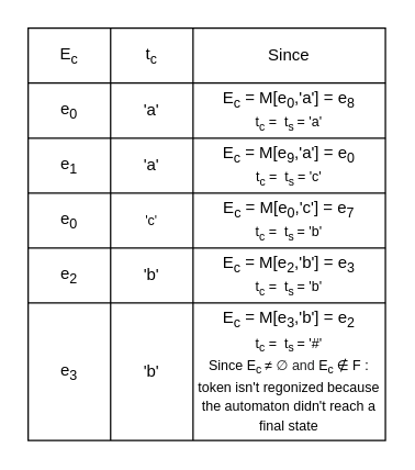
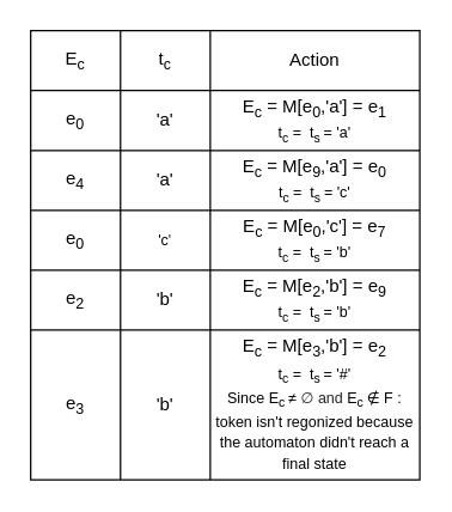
  <mxCell id="0" />
  <mxCell id="1" parent="0" />
  <mxCell id="2" value="" style="shape=table;startSize=0;container=1;collapsible=0;childLayout=tableLayout;fillColor=none;" vertex="1" parent="1"><mxGeometry x="20" y="20" width="260" height="300" as="geometry" /></mxCell>
  <mxCell id="3" value="" style="shape=tableRow;horizontal=0;startSize=0;swimlaneHead=0;swimlaneBody=0;strokeColor=inherit;top=0;left=0;bottom=0;right=0;collapsible=0;dropTarget=0;fillColor=none;points=[[0,0.5],[1,0.5]];portConstraint=eastwest;" vertex="1" parent="2"><mxGeometry width="260" height="40" as="geometry" /></mxCell>
  <mxCell id="4" value="E&lt;sub&gt;c&lt;/sub&gt;" style="shape=partialRectangle;html=1;whiteSpace=wrap;connectable=0;strokeColor=inherit;overflow=hidden;fillColor=none;top=0;left=0;bottom=0;right=0;pointerEvents=1;" vertex="1" parent="3"><mxGeometry width="60" height="40" as="geometry"><mxRectangle width="60" height="40" as="alternateBounds" /></mxGeometry></mxCell>
  <mxCell id="5" value="t&lt;sub&gt;c&lt;/sub&gt;" style="shape=partialRectangle;html=1;whiteSpace=wrap;connectable=0;strokeColor=inherit;overflow=hidden;fillColor=none;top=0;left=0;bottom=0;right=0;pointerEvents=1;" vertex="1" parent="3"><mxGeometry x="60" width="60" height="40" as="geometry"><mxRectangle width="60" height="40" as="alternateBounds" /></mxGeometry></mxCell>
- <mxCell id="6" value="Since" style="shape=partialRectangle;html=1;whiteSpace=wrap;connectable=0;strokeColor=inherit;overflow=hidden;fillColor=none;top=0;left=0;bottom=0;right=0;pointerEvents=1;" vertex="1" parent="3"><mxGeometry x="120" width="140" height="40" as="geometry"><mxRectangle width="140" height="40" as="alternateBounds" /></mxGeometry></mxCell>
+ <mxCell id="6" value="Action" style="shape=partialRectangle;html=1;whiteSpace=wrap;connectable=0;strokeColor=inherit;overflow=hidden;fillColor=none;top=0;left=0;bottom=0;right=0;pointerEvents=1;" vertex="1" parent="3"><mxGeometry x="120" width="140" height="40" as="geometry"><mxRectangle width="140" height="40" as="alternateBounds" /></mxGeometry></mxCell>
  <mxCell id="7" value="" style="shape=tableRow;horizontal=0;startSize=0;swimlaneHead=0;swimlaneBody=0;strokeColor=inherit;top=0;left=0;bottom=0;right=0;collapsible=0;dropTarget=0;fillColor=none;points=[[0,0.5],[1,0.5]];portConstraint=eastwest;" vertex="1" parent="2"><mxGeometry y="40" width="260" height="40" as="geometry" /></mxCell>
  <mxCell id="8" value="e&lt;sub&gt;0&lt;/sub&gt;" style="shape=partialRectangle;html=1;whiteSpace=wrap;connectable=0;strokeColor=inherit;overflow=hidden;fillColor=none;top=0;left=0;bottom=0;right=0;pointerEvents=1;" vertex="1" parent="7"><mxGeometry width="60" height="40" as="geometry"><mxRectangle width="60" height="40" as="alternateBounds" /></mxGeometry></mxCell>
  <mxCell id="9" value="'a'" style="shape=partialRectangle;html=1;whiteSpace=wrap;connectable=0;strokeColor=inherit;overflow=hidden;fillColor=none;top=0;left=0;bottom=0;right=0;pointerEvents=1;" vertex="1" parent="7"><mxGeometry x="60" width="60" height="40" as="geometry"><mxRectangle width="60" height="40" as="alternateBounds" /></mxGeometry></mxCell>
- <mxCell id="10" value="E&lt;sub&gt;c&lt;/sub&gt;&amp;nbsp;= M[e&lt;sub&gt;0&lt;/sub&gt;,'a'] = e&lt;sub&gt;8&lt;/sub&gt;&lt;div&gt;&lt;span style=&quot;font-size: 10px;&quot;&gt;t&lt;sub&gt;c&lt;/sub&gt;&amp;nbsp;=&amp;nbsp; t&lt;sub&gt;s&amp;nbsp;&lt;/sub&gt;= 'a'&lt;/span&gt;&lt;/div&gt;" style="shape=partialRectangle;html=1;whiteSpace=wrap;connectable=0;strokeColor=inherit;overflow=hidden;fillColor=none;top=0;left=0;bottom=0;right=0;pointerEvents=1;" vertex="1" parent="7"><mxGeometry x="120" width="140" height="40" as="geometry"><mxRectangle width="140" height="40" as="alternateBounds" /></mxGeometry></mxCell>
+ <mxCell id="10" value="E&lt;sub&gt;c&lt;/sub&gt;&amp;nbsp;= M[e&lt;sub&gt;0&lt;/sub&gt;,'a'] = e&lt;sub&gt;1&lt;/sub&gt;&lt;div&gt;&lt;span style=&quot;font-size: 10px;&quot;&gt;t&lt;sub&gt;c&lt;/sub&gt;&amp;nbsp;=&amp;nbsp; t&lt;sub&gt;s&amp;nbsp;&lt;/sub&gt;= 'a'&lt;/span&gt;&lt;/div&gt;" style="shape=partialRectangle;html=1;whiteSpace=wrap;connectable=0;strokeColor=inherit;overflow=hidden;fillColor=none;top=0;left=0;bottom=0;right=0;pointerEvents=1;" vertex="1" parent="7"><mxGeometry x="120" width="140" height="40" as="geometry"><mxRectangle width="140" height="40" as="alternateBounds" /></mxGeometry></mxCell>
  <mxCell id="11" value="" style="shape=tableRow;horizontal=0;startSize=0;swimlaneHead=0;swimlaneBody=0;strokeColor=inherit;top=0;left=0;bottom=0;right=0;collapsible=0;dropTarget=0;fillColor=none;points=[[0,0.5],[1,0.5]];portConstraint=eastwest;" vertex="1" parent="2"><mxGeometry y="80" width="260" height="40" as="geometry" /></mxCell>
- <mxCell id="12" value="e&lt;sub&gt;1&lt;/sub&gt;" style="shape=partialRectangle;html=1;whiteSpace=wrap;connectable=0;strokeColor=inherit;overflow=hidden;fillColor=none;top=0;left=0;bottom=0;right=0;pointerEvents=1;" vertex="1" parent="11"><mxGeometry width="60" height="40" as="geometry"><mxRectangle width="60" height="40" as="alternateBounds" /></mxGeometry></mxCell>
+ <mxCell id="12" value="e&lt;sub&gt;4&lt;/sub&gt;" style="shape=partialRectangle;html=1;whiteSpace=wrap;connectable=0;strokeColor=inherit;overflow=hidden;fillColor=none;top=0;left=0;bottom=0;right=0;pointerEvents=1;" vertex="1" parent="11"><mxGeometry width="60" height="40" as="geometry"><mxRectangle width="60" height="40" as="alternateBounds" /></mxGeometry></mxCell>
  <mxCell id="13" value="'a'" style="shape=partialRectangle;html=1;whiteSpace=wrap;connectable=0;strokeColor=inherit;overflow=hidden;fillColor=none;top=0;left=0;bottom=0;right=0;pointerEvents=1;" vertex="1" parent="11"><mxGeometry x="60" width="60" height="40" as="geometry"><mxRectangle width="60" height="40" as="alternateBounds" /></mxGeometry></mxCell>
  <mxCell id="14" value="E&lt;sub&gt;c&lt;/sub&gt;&amp;nbsp;= M[e&lt;sub&gt;9&lt;/sub&gt;,'a'] = e&lt;sub&gt;0&lt;/sub&gt;&lt;div&gt;&lt;span style=&quot;font-size: 10px;&quot;&gt;t&lt;sub&gt;c&lt;/sub&gt;&amp;nbsp;=&amp;nbsp; t&lt;sub&gt;s&amp;nbsp;&lt;/sub&gt;= 'c'&lt;/span&gt;&lt;/div&gt;" style="shape=partialRectangle;html=1;whiteSpace=wrap;connectable=0;strokeColor=inherit;overflow=hidden;fillColor=none;top=0;left=0;bottom=0;right=0;pointerEvents=1;" vertex="1" parent="11"><mxGeometry x="120" width="140" height="40" as="geometry"><mxRectangle width="140" height="40" as="alternateBounds" /></mxGeometry></mxCell>
  <mxCell id="15" value="" style="shape=tableRow;horizontal=0;startSize=0;swimlaneHead=0;swimlaneBody=0;strokeColor=inherit;top=0;left=0;bottom=0;right=0;collapsible=0;dropTarget=0;fillColor=none;points=[[0,0.5],[1,0.5]];portConstraint=eastwest;" vertex="1" parent="2"><mxGeometry y="120" width="260" height="40" as="geometry" /></mxCell>
  <mxCell id="16" value="e&lt;sub&gt;0&lt;/sub&gt;" style="shape=partialRectangle;html=1;whiteSpace=wrap;connectable=0;strokeColor=inherit;overflow=hidden;fillColor=none;top=0;left=0;bottom=0;right=0;pointerEvents=1;" vertex="1" parent="15"><mxGeometry width="60" height="40" as="geometry"><mxRectangle width="60" height="40" as="alternateBounds" /></mxGeometry></mxCell>
  <mxCell id="17" value="&lt;span style=&quot;font-size: 10px;&quot;&gt;'c'&lt;/span&gt;" style="shape=partialRectangle;html=1;whiteSpace=wrap;connectable=0;strokeColor=inherit;overflow=hidden;fillColor=none;top=0;left=0;bottom=0;right=0;pointerEvents=1;" vertex="1" parent="15"><mxGeometry x="60" width="60" height="40" as="geometry"><mxRectangle width="60" height="40" as="alternateBounds" /></mxGeometry></mxCell>
  <mxCell id="18" value="E&lt;sub&gt;c&lt;/sub&gt;&amp;nbsp;= M[e&lt;sub&gt;0&lt;/sub&gt;,'c'] = e&lt;sub&gt;7&lt;/sub&gt;&lt;div&gt;&lt;span style=&quot;font-size: 10px;&quot;&gt;t&lt;sub&gt;c&lt;/sub&gt;&amp;nbsp;=&amp;nbsp; t&lt;sub&gt;s&amp;nbsp;&lt;/sub&gt;= 'b'&lt;/span&gt;&lt;/div&gt;" style="shape=partialRectangle;html=1;whiteSpace=wrap;connectable=0;strokeColor=inherit;overflow=hidden;fillColor=none;top=0;left=0;bottom=0;right=0;pointerEvents=1;" vertex="1" parent="15"><mxGeometry x="120" width="140" height="40" as="geometry"><mxRectangle width="140" height="40" as="alternateBounds" /></mxGeometry></mxCell>
  <mxCell id="19" value="" style="shape=tableRow;horizontal=0;startSize=0;swimlaneHead=0;swimlaneBody=0;strokeColor=inherit;top=0;left=0;bottom=0;right=0;collapsible=0;dropTarget=0;fillColor=none;points=[[0,0.5],[1,0.5]];portConstraint=eastwest;" vertex="1" parent="2"><mxGeometry y="160" width="260" height="40" as="geometry" /></mxCell>
  <mxCell id="20" value="e&lt;sub&gt;2&lt;/sub&gt;" style="shape=partialRectangle;html=1;whiteSpace=wrap;connectable=0;strokeColor=inherit;overflow=hidden;fillColor=none;top=0;left=0;bottom=0;right=0;pointerEvents=1;" vertex="1" parent="19"><mxGeometry width="60" height="40" as="geometry"><mxRectangle width="60" height="40" as="alternateBounds" /></mxGeometry></mxCell>
  <mxCell id="21" value="'b'" style="shape=partialRectangle;html=1;whiteSpace=wrap;connectable=0;strokeColor=inherit;overflow=hidden;fillColor=none;top=0;left=0;bottom=0;right=0;pointerEvents=1;" vertex="1" parent="19"><mxGeometry x="60" width="60" height="40" as="geometry"><mxRectangle width="60" height="40" as="alternateBounds" /></mxGeometry></mxCell>
- <mxCell id="22" value="E&lt;sub&gt;c&lt;/sub&gt;&amp;nbsp;= M[e&lt;sub&gt;2&lt;/sub&gt;,'b'] = e&lt;sub&gt;3&lt;/sub&gt;&lt;div&gt;&lt;span style=&quot;font-size: 10px;&quot;&gt;t&lt;sub&gt;c&lt;/sub&gt;&amp;nbsp;=&amp;nbsp; t&lt;sub&gt;s&amp;nbsp;&lt;/sub&gt;= 'b'&lt;/span&gt;&lt;/div&gt;" style="shape=partialRectangle;html=1;whiteSpace=wrap;connectable=0;strokeColor=inherit;overflow=hidden;fillColor=none;top=0;left=0;bottom=0;right=0;pointerEvents=1;" vertex="1" parent="19"><mxGeometry x="120" width="140" height="40" as="geometry"><mxRectangle width="140" height="40" as="alternateBounds" /></mxGeometry></mxCell>
+ <mxCell id="22" value="E&lt;sub&gt;c&lt;/sub&gt;&amp;nbsp;= M[e&lt;sub&gt;2&lt;/sub&gt;,'b'] = e&lt;sub&gt;9&lt;/sub&gt;&lt;div&gt;&lt;span style=&quot;font-size: 10px;&quot;&gt;t&lt;sub&gt;c&lt;/sub&gt;&amp;nbsp;=&amp;nbsp; t&lt;sub&gt;s&amp;nbsp;&lt;/sub&gt;= 'b'&lt;/span&gt;&lt;/div&gt;" style="shape=partialRectangle;html=1;whiteSpace=wrap;connectable=0;strokeColor=inherit;overflow=hidden;fillColor=none;top=0;left=0;bottom=0;right=0;pointerEvents=1;" vertex="1" parent="19"><mxGeometry x="120" width="140" height="40" as="geometry"><mxRectangle width="140" height="40" as="alternateBounds" /></mxGeometry></mxCell>
  <mxCell id="23" value="" style="shape=tableRow;horizontal=0;startSize=0;swimlaneHead=0;swimlaneBody=0;strokeColor=inherit;top=0;left=0;bottom=0;right=0;collapsible=0;dropTarget=0;fillColor=none;points=[[0,0.5],[1,0.5]];portConstraint=eastwest;" vertex="1" parent="2"><mxGeometry y="200" width="260" height="100" as="geometry" /></mxCell>
  <mxCell id="24" value="e&lt;sub&gt;3&lt;/sub&gt;" style="shape=partialRectangle;html=1;whiteSpace=wrap;connectable=0;strokeColor=inherit;overflow=hidden;fillColor=none;top=0;left=0;bottom=0;right=0;pointerEvents=1;" vertex="1" parent="23"><mxGeometry width="60" height="100" as="geometry"><mxRectangle width="60" height="100" as="alternateBounds" /></mxGeometry></mxCell>
  <mxCell id="25" value="'b'" style="shape=partialRectangle;html=1;whiteSpace=wrap;connectable=0;strokeColor=inherit;overflow=hidden;fillColor=none;top=0;left=0;bottom=0;right=0;pointerEvents=1;" vertex="1" parent="23"><mxGeometry x="60" width="60" height="100" as="geometry"><mxRectangle width="60" height="100" as="alternateBounds" /></mxGeometry></mxCell>
  <mxCell id="26" value="E&lt;sub&gt;c&lt;/sub&gt;&amp;nbsp;= M[e&lt;sub&gt;3&lt;/sub&gt;,'b'] = e&lt;sub&gt;2&lt;/sub&gt;&lt;div&gt;&lt;span style=&quot;font-size: 10px;&quot;&gt;t&lt;sub&gt;c&lt;/sub&gt;&amp;nbsp;=&amp;nbsp; t&lt;sub&gt;s&amp;nbsp;&lt;/sub&gt;= '#'&lt;/span&gt;&lt;/div&gt;&lt;div&gt;&lt;div&gt;&lt;span style=&quot;font-size: 10px;&quot;&gt;Since E&lt;sub&gt;c&amp;nbsp;&lt;/sub&gt;&lt;/span&gt;&lt;span style=&quot;font-family: &amp;quot;Google Sans&amp;quot;, Arial, sans-serif; text-align: start;&quot;&gt;&lt;font style=&quot;font-size: 10px;&quot;&gt;≠&amp;nbsp;&lt;/font&gt;&lt;/span&gt;&lt;span style=&quot;color: rgb(32, 33, 34); font-family: sans-serif; text-align: start;&quot;&gt;&lt;font style=&quot;font-size: 10px;&quot;&gt;∅&amp;nbsp;and&amp;nbsp;&lt;/font&gt;&lt;/span&gt;&lt;span style=&quot;background-color: transparent; color: light-dark(rgb(0, 0, 0), rgb(255, 255, 255)); font-size: 10px;&quot;&gt;E&lt;sub&gt;c&amp;nbsp;&lt;/sub&gt;&lt;/span&gt;&lt;font style=&quot;font-size: 10px;&quot;&gt;∉&lt;/font&gt;&lt;span style=&quot;font-family: &amp;quot;Google Sans&amp;quot;, Arial, sans-serif; text-align: start;&quot;&gt;&lt;font style=&quot;font-size: 10px; color: rgb(0, 0, 0);&quot;&gt;&amp;nbsp;F :&lt;/font&gt;&lt;/span&gt;&lt;/div&gt;&lt;div&gt;&lt;span style=&quot;font-family: &amp;quot;Google Sans&amp;quot;, Arial, sans-serif; text-align: start;&quot;&gt;&lt;font style=&quot;font-size: 10px; color: rgb(0, 0, 0);&quot;&gt;token&amp;nbsp;&lt;/font&gt;&lt;/span&gt;&lt;span style=&quot;color: light-dark(rgb(0, 0, 0), rgb(0, 0, 0)); font-size: 10px; font-family: &amp;quot;Google Sans&amp;quot;, Arial, sans-serif; text-align: start; background-color: transparent;&quot;&gt;isn't regonized because the automaton didn't reach a final state&lt;/span&gt;&lt;/div&gt;&lt;/div&gt;" style="shape=partialRectangle;html=1;whiteSpace=wrap;connectable=0;strokeColor=inherit;overflow=hidden;fillColor=none;top=0;left=0;bottom=0;right=0;pointerEvents=1;" vertex="1" parent="23"><mxGeometry x="120" width="140" height="100" as="geometry"><mxRectangle width="140" height="100" as="alternateBounds" /></mxGeometry></mxCell>
